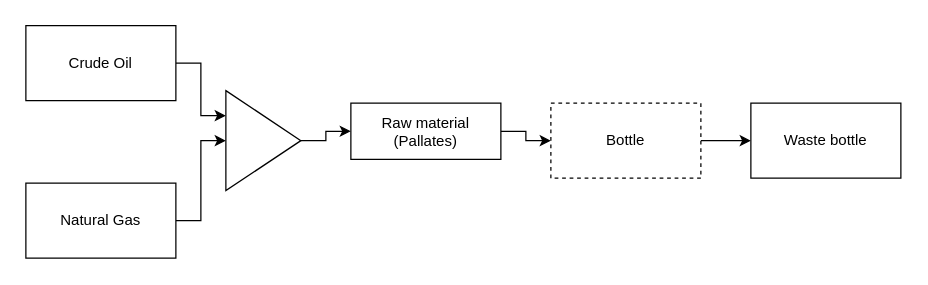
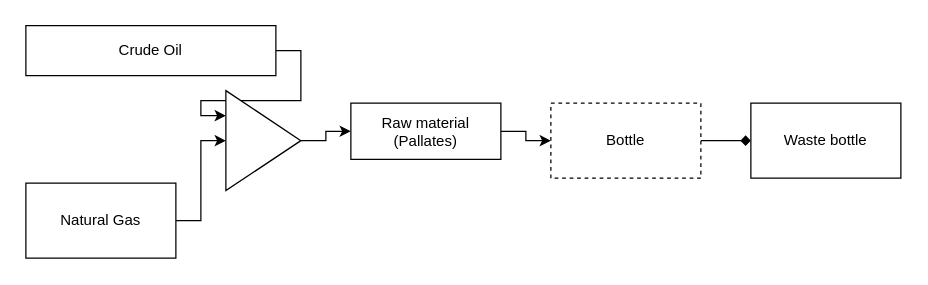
  <mxCell id="0" />
  <mxCell id="1" parent="0" />
  <mxCell id="2" style="edgeStyle=orthogonalEdgeStyle;rounded=0;orthogonalLoop=1;jettySize=auto;html=1;exitX=1;exitY=0.5;exitDx=0;exitDy=0;entryX=0;entryY=0.25;entryDx=0;entryDy=0;" edge="1" parent="1" source="3" target="7"><mxGeometry relative="1" as="geometry" /></mxCell>
- <mxCell id="3" value="Crude Oil" style="rounded=0;whiteSpace=wrap;html=1;" vertex="1" parent="1"><mxGeometry x="20" y="20" width="120" height="60" as="geometry" /></mxCell>
+ <mxCell id="3" value="Crude Oil" style="rounded=0;whiteSpace=wrap;html=1;" vertex="1" parent="1"><mxGeometry x="20" y="20" width="200" height="40" as="geometry" /></mxCell>
  <mxCell id="4" style="edgeStyle=orthogonalEdgeStyle;rounded=0;orthogonalLoop=1;jettySize=auto;html=1;exitX=1;exitY=0.5;exitDx=0;exitDy=0;entryX=0;entryY=0.5;entryDx=0;entryDy=0;" edge="1" parent="1" source="5" target="7"><mxGeometry relative="1" as="geometry" /></mxCell>
  <mxCell id="5" value="Natural Gas" style="rounded=0;whiteSpace=wrap;html=1;" vertex="1" parent="1"><mxGeometry x="20" y="146" width="120" height="60" as="geometry" /></mxCell>
  <mxCell id="6" style="edgeStyle=orthogonalEdgeStyle;rounded=0;orthogonalLoop=1;jettySize=auto;html=1;exitX=1;exitY=0.5;exitDx=0;exitDy=0;entryX=0;entryY=0.5;entryDx=0;entryDy=0;" edge="1" parent="1" source="7" target="9"><mxGeometry relative="1" as="geometry" /></mxCell>
  <mxCell id="7" value="" style="triangle;whiteSpace=wrap;html=1;" vertex="1" parent="1"><mxGeometry x="180" y="72" width="60" height="80" as="geometry" /></mxCell>
  <mxCell id="8" style="edgeStyle=orthogonalEdgeStyle;rounded=0;orthogonalLoop=1;jettySize=auto;html=1;exitX=1;exitY=0.5;exitDx=0;exitDy=0;" edge="1" parent="1" source="9" target="11"><mxGeometry relative="1" as="geometry" /></mxCell>
  <mxCell id="9" value="Raw material&lt;br&gt;(Pallates)" style="rounded=0;whiteSpace=wrap;html=1;" vertex="1" parent="1"><mxGeometry x="280" y="82" width="120" height="45" as="geometry" /></mxCell>
- <mxCell id="10" style="edgeStyle=orthogonalEdgeStyle;rounded=0;orthogonalLoop=1;jettySize=auto;html=1;exitX=1;exitY=0.5;exitDx=0;exitDy=0;entryX=0;entryY=0.5;entryDx=0;entryDy=0;" edge="1" parent="1" source="11" target="12"><mxGeometry relative="1" as="geometry" /></mxCell>
+ <mxCell id="10" style="edgeStyle=orthogonalEdgeStyle;rounded=0;orthogonalLoop=1;jettySize=auto;html=1;exitX=1;exitY=0.5;exitDx=0;exitDy=0;entryX=0;entryY=0.5;entryDx=0;entryDy=0;endArrow=diamond;" edge="1" parent="1" source="11" target="12"><mxGeometry relative="1" as="geometry" /></mxCell>
  <mxCell id="11" value="Bottle" style="rounded=0;whiteSpace=wrap;html=1;dashed=1;" vertex="1" parent="1"><mxGeometry x="440" y="82" width="120" height="60" as="geometry" /></mxCell>
  <mxCell id="12" value="Waste bottle" style="rounded=0;whiteSpace=wrap;html=1;" vertex="1" parent="1"><mxGeometry x="600" y="82" width="120" height="60" as="geometry" /></mxCell>
